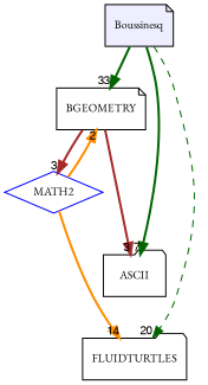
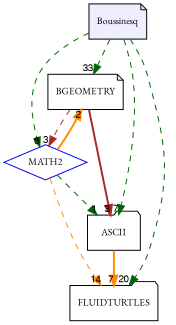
  digraph {
    compound=true
    fontname="EB Garamond"
    node [color=black fontname="EB Garamond" fontsize=10 shape=note]
    edge [color=darkgreen fontname="EB Garamond" headlabel=7 labeldistance=1.5 labelfontname=FreeSans labelfontsize=10 style=dashed]
    n1 [fillcolor="#eeeeff" label=Boussinesq pencolor=black style=filled]
    n2 [label=BGEOMETRY]
    n3 [color=blue label=MATH2 shape=diamond]
    n4 [label=ASCII shape=folder]
    n5 [label=FLUIDTURTLES shape=folder]
-   n1 -> n2 [headlabel=33 style=bold]
-   n1 -> n4 [style=bold]
+   n1 -> n2 [headlabel=33]
+   n1 -> n3 [headlabel=6]
+   n1 -> n4
    n1 -> n5 [headlabel=20]
-   n2 -> n3 [color=brown headlabel=3 style=bold]
+   n2 -> n3 [color=brown headlabel=3]
    n2 -> n4 [color=brown headlabel=3 style=bold]
    n3 -> n2 [color=darkorange headlabel=2 style=bold]
-   n3 -> n5 [color=darkorange headlabel=14 style=bold]
+   n3 -> n4 [headlabel=1]
+   n3 -> n5 [color=darkorange headlabel=14]
+   n4 -> n5 [color=darkorange style=bold]
  }
